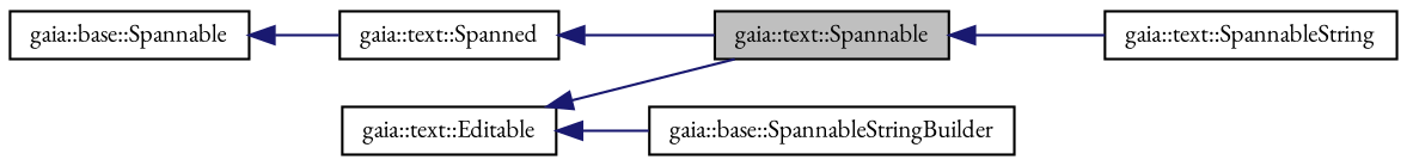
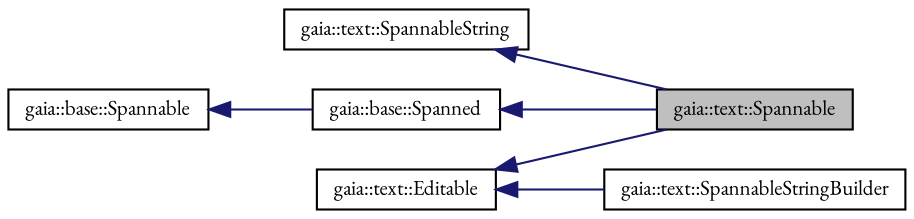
  digraph {
    fontname="EB Garamond"
    rankdir=LR
    node [color=black fillcolor=white fontname="EB Garamond" fontsize=10 shape=record style=filled]
    edge [color=midnightblue dir=back fontname="EB Garamond" fontsize=10 labelfontname=Helvetica labelfontsize=10 style=solid]
    n1 [fillcolor=grey75 fontcolor=black height=0.2 label="gaia::text::Spannable" width=0.4]
    n2 [height=0.2 label="gaia::text::SpannableString" width=0.4]
    n3 [height=0.2 label="gaia::text::Editable" width=0.4]
-   n4 [height=0.2 label="gaia::base::SpannableStringBuilder" width=0.4]
-   n5 [height=0.2 label="gaia::text::Spanned" width=0.4]
+   n4 [height=0.2 label="gaia::text::SpannableStringBuilder" width=0.4]
+   n5 [height=0.2 label="gaia::base::Spanned" width=0.4]
    n6 [height=0.2 label="gaia::base::Spannable" width=0.4]
-   n1 -> n2
+   n2 -> n1
    n3 -> n1
    n3 -> n4
    n5 -> n1
    n6 -> n5
  }
